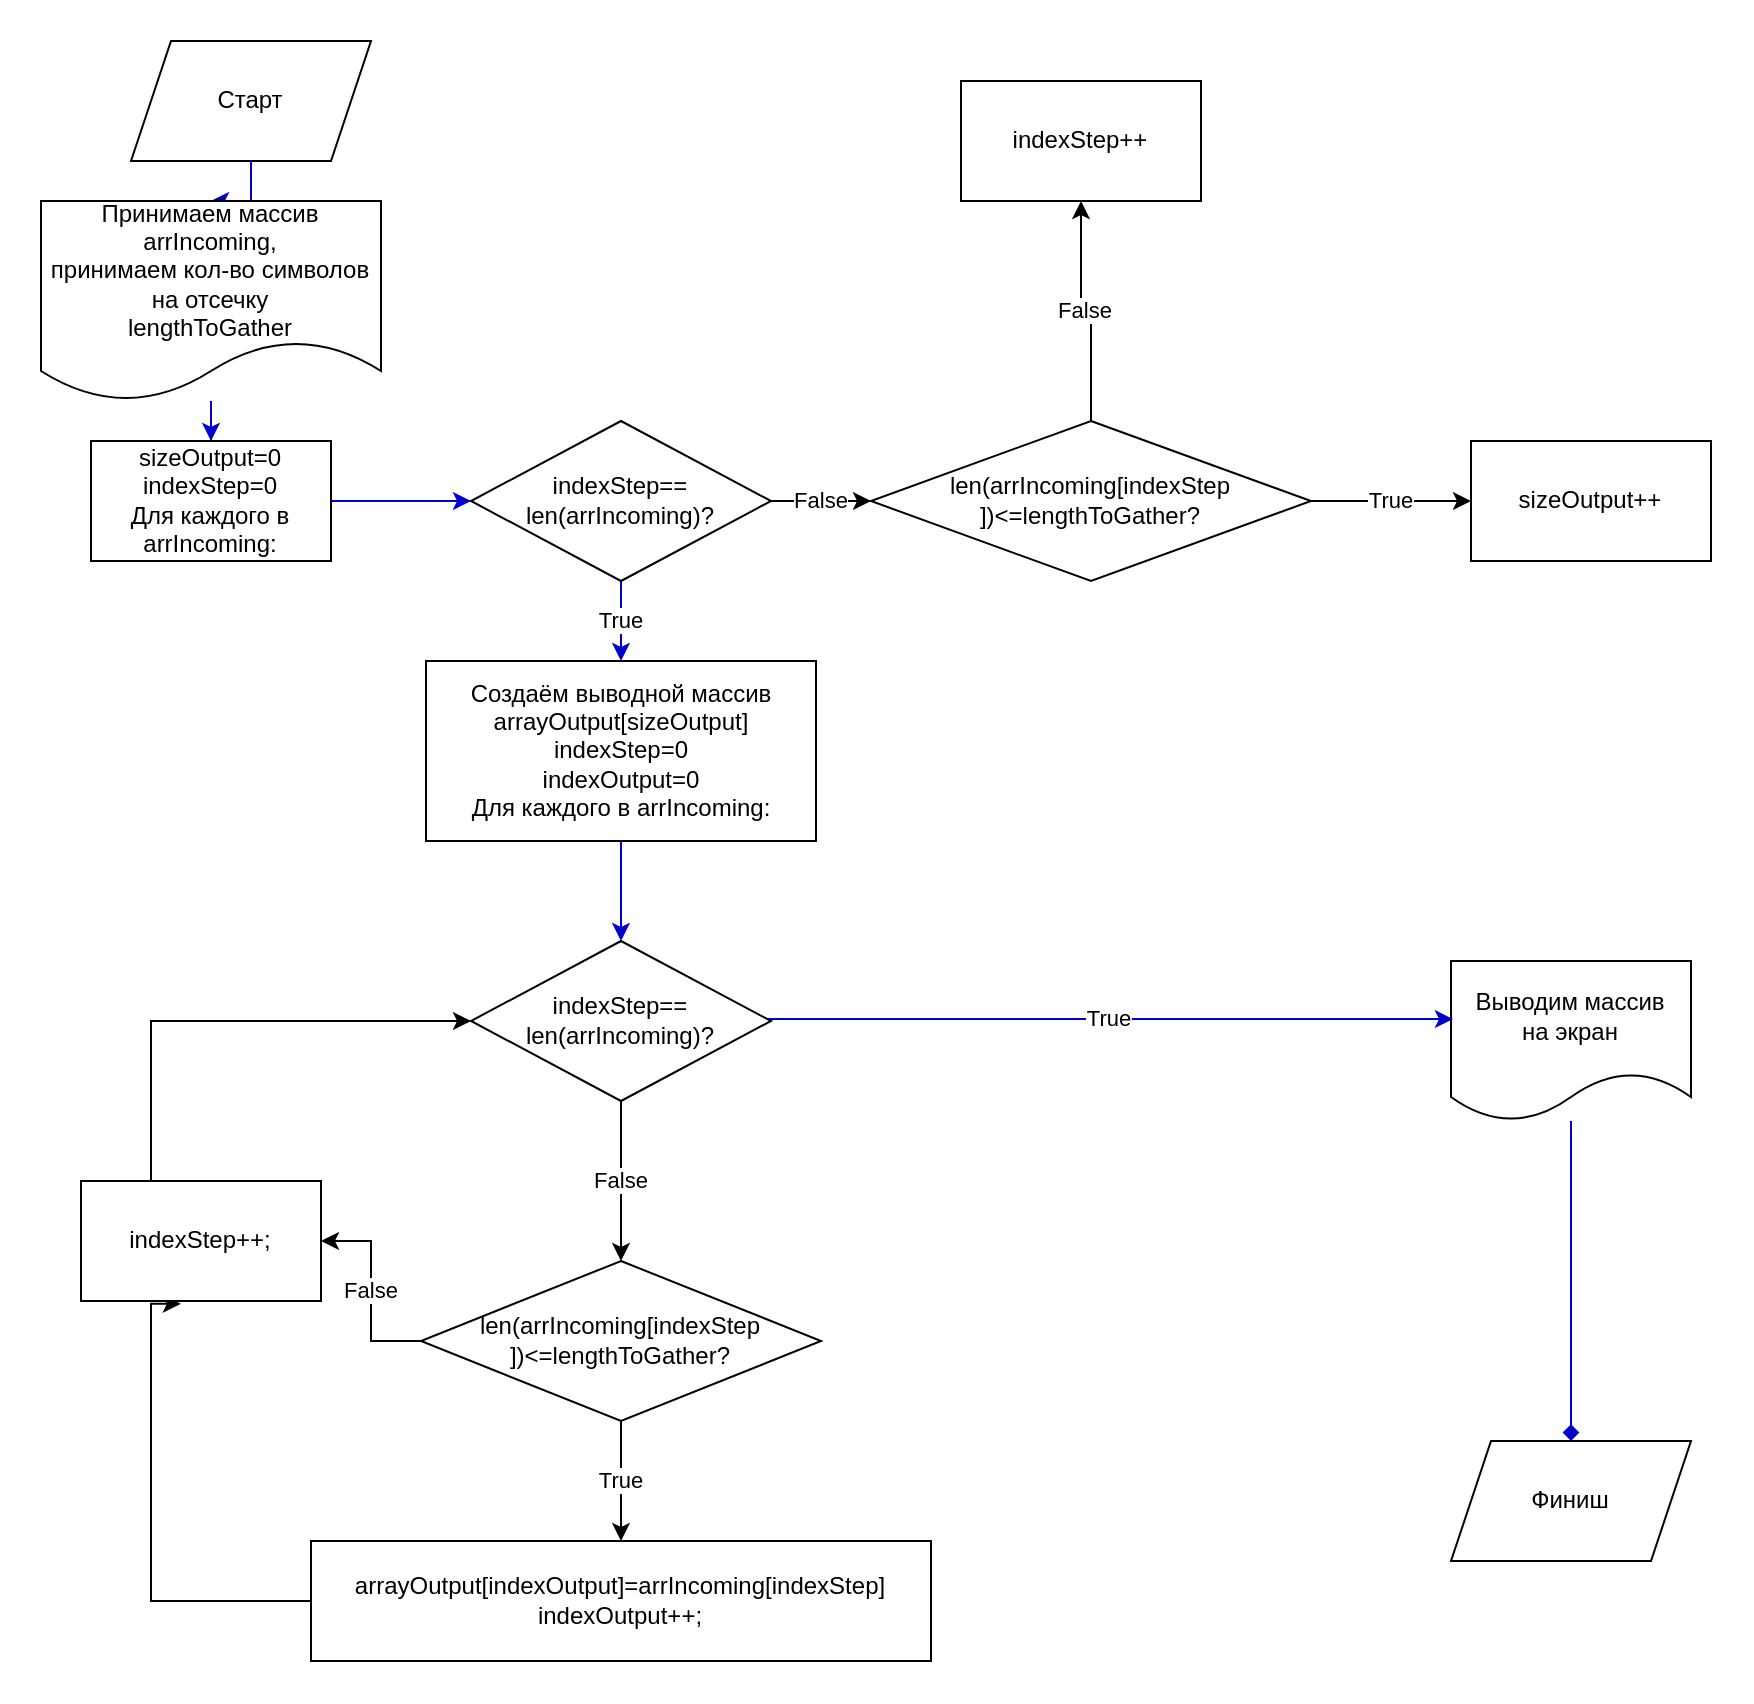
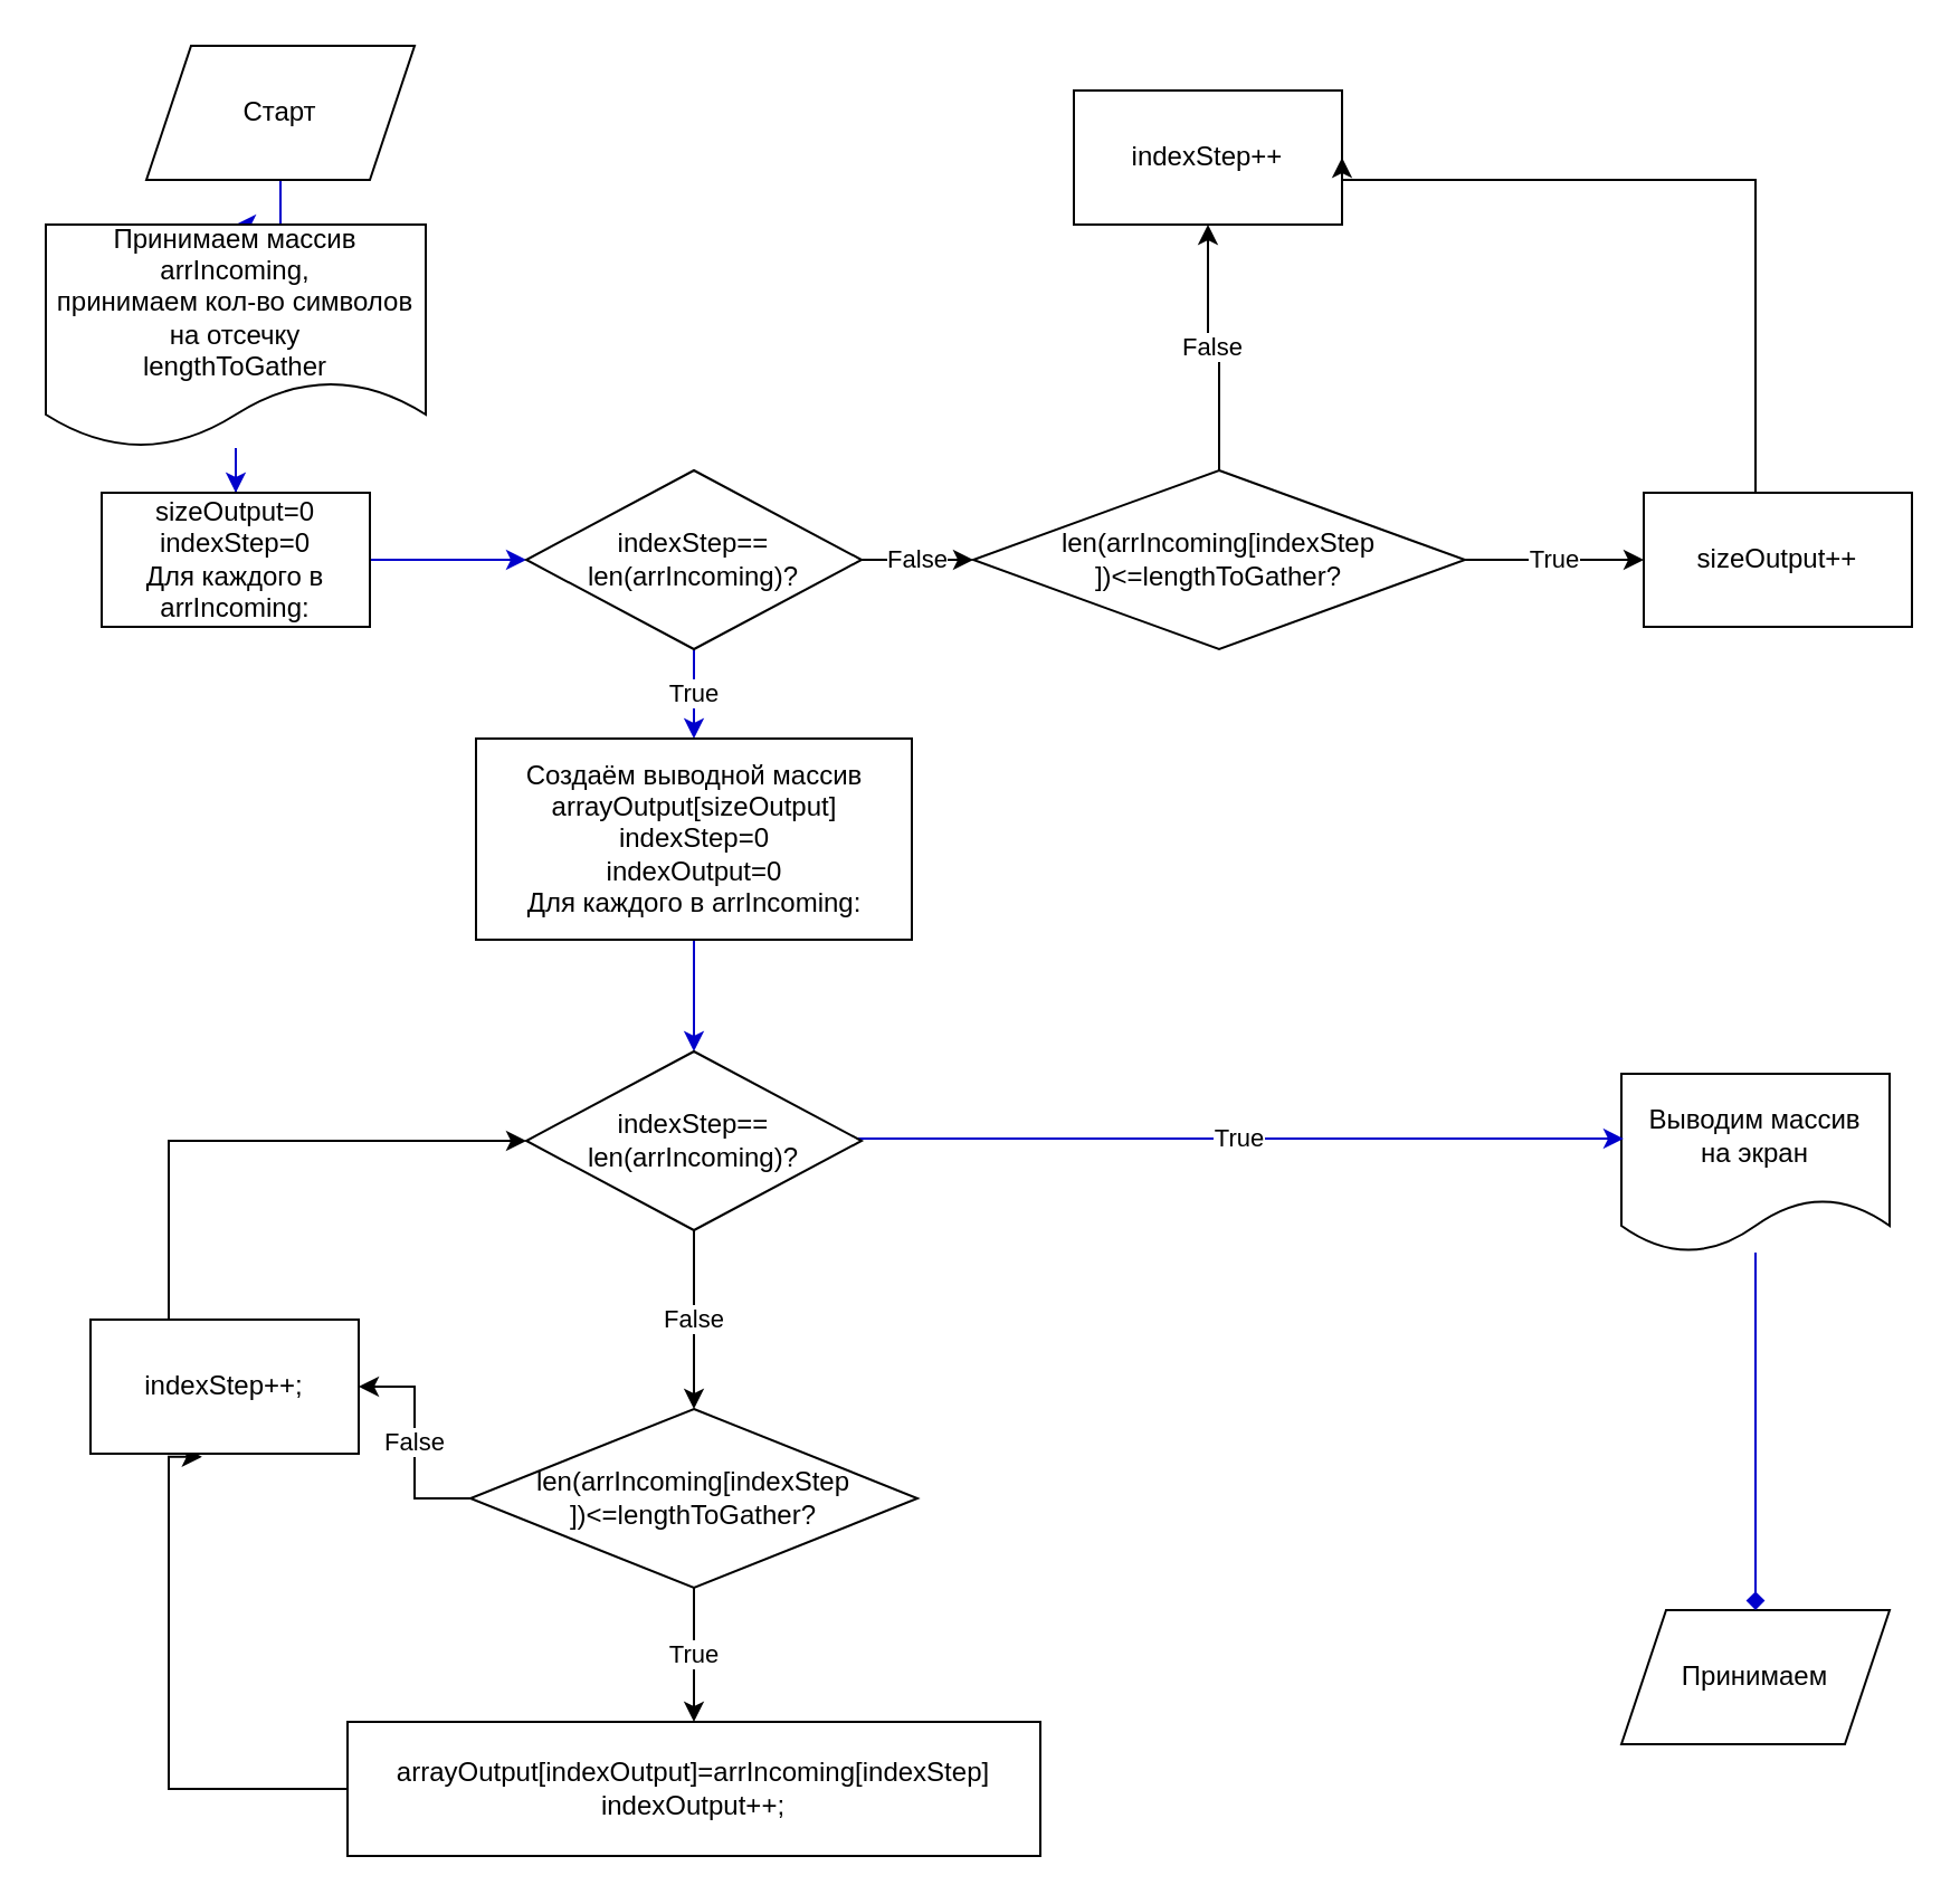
  <mxCell id="0" />
  <mxCell id="1" parent="0" />
  <mxCell id="2" value="" style="edgeStyle=orthogonalEdgeStyle;rounded=0;orthogonalLoop=1;jettySize=auto;html=1;strokeColor=#0000CC;jumpSize=20;" parent="1" source="3" target="6" edge="1"><mxGeometry relative="1" as="geometry" /></mxCell>
  <mxCell id="3" value="Старт" style="shape=parallelogram;perimeter=parallelogramPerimeter;whiteSpace=wrap;html=1;fixedSize=1;" parent="1" vertex="1"><mxGeometry x="65" y="20" width="120" height="60" as="geometry" /></mxCell>
- <mxCell id="4" value="Финиш" style="shape=parallelogram;perimeter=parallelogramPerimeter;whiteSpace=wrap;html=1;fixedSize=1;" parent="1" vertex="1"><mxGeometry x="725" y="720" width="120" height="60" as="geometry" /></mxCell>
+ <mxCell id="4" value="Принимаем" style="shape=parallelogram;perimeter=parallelogramPerimeter;whiteSpace=wrap;html=1;fixedSize=1;" parent="1" vertex="1"><mxGeometry x="725" y="720" width="120" height="60" as="geometry" /></mxCell>
  <mxCell id="5" value="" style="edgeStyle=orthogonalEdgeStyle;rounded=0;orthogonalLoop=1;jettySize=auto;html=1;strokeColor=#0000CC;jumpSize=20;" parent="1" source="6" target="10" edge="1"><mxGeometry relative="1" as="geometry" /></mxCell>
  <mxCell id="6" value="Принимаем массив&lt;br&gt;arrIncoming,&lt;br&gt;принимаем кол-во символов на отсечку&lt;br&gt;lengthToGather" style="shape=document;whiteSpace=wrap;html=1;boundedLbl=1;" parent="1" vertex="1"><mxGeometry x="20" y="100" width="170" height="100" as="geometry" /></mxCell>
  <mxCell id="7" value="" style="edgeStyle=orthogonalEdgeStyle;rounded=0;orthogonalLoop=1;jettySize=auto;html=1;strokeColor=#0000CC;jumpSize=20;endArrow=diamond;" parent="1" source="8" target="4" edge="1"><mxGeometry relative="1" as="geometry" /></mxCell>
  <mxCell id="8" value="Выводим массив&lt;br&gt;на экран" style="shape=document;whiteSpace=wrap;html=1;boundedLbl=1;" parent="1" vertex="1"><mxGeometry x="725" y="480" width="120" height="80" as="geometry" /></mxCell>
  <mxCell id="9" value="" style="edgeStyle=orthogonalEdgeStyle;rounded=0;orthogonalLoop=1;jettySize=auto;html=1;strokeColor=#0000CC;" parent="1" source="10" target="13" edge="1"><mxGeometry relative="1" as="geometry" /></mxCell>
  <mxCell id="10" value="sizeOutput=0&lt;br&gt;indexStep=0&lt;br&gt;Для каждого в arrIncoming:" style="whiteSpace=wrap;html=1;" parent="1" vertex="1"><mxGeometry x="45" y="220" width="120" height="60" as="geometry" /></mxCell>
  <mxCell id="11" value="True" style="edgeStyle=orthogonalEdgeStyle;rounded=0;orthogonalLoop=1;jettySize=auto;html=1;strokeColor=#0000CC;jumpSize=20;" parent="1" source="13" target="15" edge="1"><mxGeometry relative="1" as="geometry" /></mxCell>
  <mxCell id="12" value="False" style="edgeStyle=orthogonalEdgeStyle;rounded=0;orthogonalLoop=1;jettySize=auto;html=1;" parent="1" source="13" target="18" edge="1"><mxGeometry relative="1" as="geometry" /></mxCell>
  <mxCell id="13" value="indexStep==&lt;br&gt;len(arrIncoming)?" style="rhombus;whiteSpace=wrap;html=1;" parent="1" vertex="1"><mxGeometry x="235" y="210" width="150" height="80" as="geometry" /></mxCell>
  <mxCell id="14" value="" style="edgeStyle=orthogonalEdgeStyle;rounded=0;orthogonalLoop=1;jettySize=auto;html=1;strokeColor=#0000CC;jumpSize=20;" edge="1" parent="1" source="15" target="24"><mxGeometry relative="1" as="geometry" /></mxCell>
  <mxCell id="15" value="Создаём выводной массив arrayOutput[sizeOutput]&lt;br&gt;indexStep=0&lt;br&gt;indexOutput=0&lt;br&gt;Для каждого в arrIncoming:" style="whiteSpace=wrap;html=1;" parent="1" vertex="1"><mxGeometry x="212.5" y="330" width="195" height="90" as="geometry" /></mxCell>
  <mxCell id="16" value="False" style="edgeStyle=orthogonalEdgeStyle;rounded=0;orthogonalLoop=1;jettySize=auto;html=1;" parent="1" source="18" target="19" edge="1"><mxGeometry relative="1" as="geometry" /></mxCell>
  <mxCell id="17" value="True" style="edgeStyle=orthogonalEdgeStyle;rounded=0;orthogonalLoop=1;jettySize=auto;html=1;" parent="1" source="18" target="21" edge="1"><mxGeometry relative="1" as="geometry" /></mxCell>
  <mxCell id="18" value="len(arrIncoming[indexStep&lt;br&gt;])&amp;lt;=lengthToGather?" style="rhombus;whiteSpace=wrap;html=1;" parent="1" vertex="1"><mxGeometry x="435" y="210" width="220" height="80" as="geometry" /></mxCell>
  <mxCell id="19" value="indexStep++" style="whiteSpace=wrap;html=1;" parent="1" vertex="1"><mxGeometry x="480" y="40" width="120" height="60" as="geometry" /></mxCell>
+ <mxCell id="20" style="edgeStyle=orthogonalEdgeStyle;rounded=0;orthogonalLoop=1;jettySize=auto;html=1;entryX=1;entryY=0.5;entryDx=0;entryDy=0;" parent="1" source="21" target="19" edge="1"><mxGeometry relative="1" as="geometry"><mxPoint x="785" y="40" as="targetPoint" /><Array as="points"><mxPoint x="785" y="80" /></Array></mxGeometry></mxCell>
  <mxCell id="21" value="sizeOutput++" style="whiteSpace=wrap;html=1;" parent="1" vertex="1"><mxGeometry x="735" y="220" width="120" height="60" as="geometry" /></mxCell>
  <mxCell id="22" value="True" style="edgeStyle=orthogonalEdgeStyle;rounded=0;orthogonalLoop=1;jettySize=auto;html=1;entryX=0.008;entryY=0.363;entryDx=0;entryDy=0;entryPerimeter=0;strokeColor=#0000CC;jumpSize=20;" edge="1" parent="1" source="24" target="8"><mxGeometry relative="1" as="geometry"><Array as="points"><mxPoint x="726" y="510" /></Array></mxGeometry></mxCell>
  <mxCell id="23" value="False" style="edgeStyle=orthogonalEdgeStyle;rounded=0;orthogonalLoop=1;jettySize=auto;html=1;" edge="1" parent="1" source="24" target="27"><mxGeometry relative="1" as="geometry" /></mxCell>
  <mxCell id="24" value="indexStep==&lt;br&gt;len(arrIncoming)?" style="rhombus;whiteSpace=wrap;html=1;" vertex="1" parent="1"><mxGeometry x="235" y="470" width="150" height="80" as="geometry" /></mxCell>
  <mxCell id="25" value="True" style="edgeStyle=orthogonalEdgeStyle;rounded=0;jumpSize=20;orthogonalLoop=1;jettySize=auto;html=1;strokeColor=#000000;" edge="1" parent="1" source="27" target="29"><mxGeometry relative="1" as="geometry" /></mxCell>
  <mxCell id="26" value="False" style="edgeStyle=orthogonalEdgeStyle;rounded=0;jumpSize=20;orthogonalLoop=1;jettySize=auto;html=1;strokeColor=#000000;" edge="1" parent="1" source="27" target="31"><mxGeometry relative="1" as="geometry" /></mxCell>
  <mxCell id="27" value="len(arrIncoming[indexStep&lt;br&gt;])&amp;lt;=lengthToGather?" style="rhombus;whiteSpace=wrap;html=1;" vertex="1" parent="1"><mxGeometry x="210" y="630" width="200" height="80" as="geometry" /></mxCell>
  <mxCell id="28" style="edgeStyle=orthogonalEdgeStyle;rounded=0;jumpSize=20;orthogonalLoop=1;jettySize=auto;html=1;strokeColor=#000000;entryX=0.416;entryY=1.023;entryDx=0;entryDy=0;entryPerimeter=0;" edge="1" parent="1" source="29" target="31"><mxGeometry relative="1" as="geometry"><mxPoint x="95" y="730" as="targetPoint" /><Array as="points"><mxPoint x="75" y="800" /></Array></mxGeometry></mxCell>
  <mxCell id="29" value="arrayOutput[indexOutput]=arrIncoming[indexStep]&lt;br&gt;indexOutput++;" style="whiteSpace=wrap;html=1;" vertex="1" parent="1"><mxGeometry x="155" y="770" width="310" height="60" as="geometry" /></mxCell>
  <mxCell id="30" style="edgeStyle=orthogonalEdgeStyle;rounded=0;jumpSize=20;orthogonalLoop=1;jettySize=auto;html=1;strokeColor=#000000;entryX=0;entryY=0.5;entryDx=0;entryDy=0;" edge="1" parent="1" source="31" target="24"><mxGeometry relative="1" as="geometry"><mxPoint x="105" y="500" as="targetPoint" /><Array as="points"><mxPoint x="75" y="510" /></Array></mxGeometry></mxCell>
  <mxCell id="31" value="indexStep++;" style="whiteSpace=wrap;html=1;" vertex="1" parent="1"><mxGeometry x="40" y="590" width="120" height="60" as="geometry" /></mxCell>
